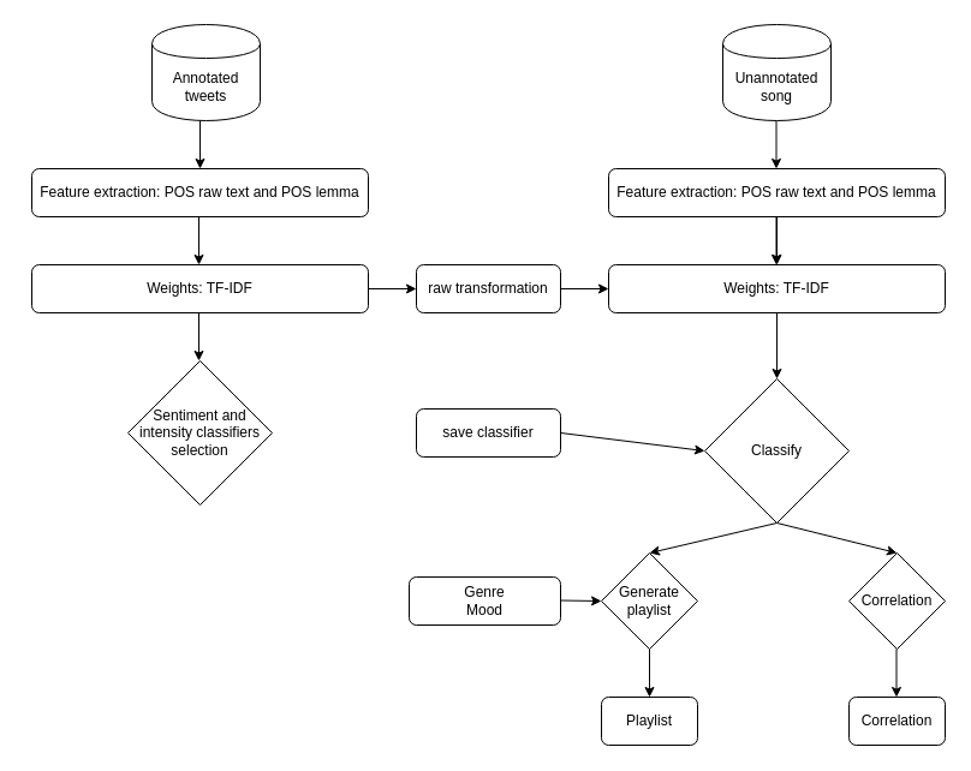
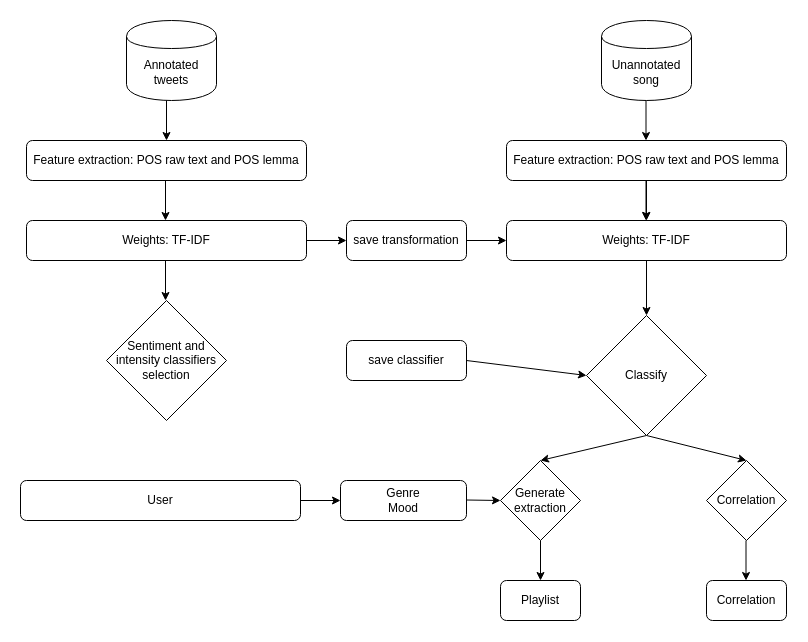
  <mxCell id="0" />
  <mxCell id="1" parent="0" />
  <mxCell id="2" value="Feature extraction: POS raw text and POS lemma" style="rounded=1;whiteSpace=wrap;html=1;fontSize=12;glass=0;strokeWidth=1;shadow=0;" parent="1" vertex="1"><mxGeometry x="26" y="140" width="280" height="40" as="geometry" /></mxCell>
  <mxCell id="3" value="Annotated tweets" style="shape=cylinder;whiteSpace=wrap;html=1;boundedLbl=1;backgroundOutline=1;" parent="1" vertex="1"><mxGeometry x="126" y="20" width="90" height="80" as="geometry" /></mxCell>
  <mxCell id="4" value="Weights: TF-IDF" style="rounded=1;whiteSpace=wrap;html=1;fontSize=12;glass=0;strokeWidth=1;shadow=0;" parent="1" vertex="1"><mxGeometry x="26" y="220" width="280" height="40" as="geometry" /></mxCell>
  <mxCell id="5" value="Sentiment and intensity classifiers selection" style="rhombus;whiteSpace=wrap;html=1;" parent="1" vertex="1"><mxGeometry x="106" y="300" width="120" height="120" as="geometry" /></mxCell>
- <mxCell id="6" value="raw transformation" style="rounded=1;whiteSpace=wrap;html=1;" parent="1" vertex="1"><mxGeometry x="346" y="220" width="120" height="40" as="geometry" /></mxCell>
+ <mxCell id="6" value="save transformation" style="rounded=1;whiteSpace=wrap;html=1;" parent="1" vertex="1"><mxGeometry x="346" y="220" width="120" height="40" as="geometry" /></mxCell>
  <mxCell id="7" value="" style="endArrow=classic;html=1;entryX=0;entryY=0.5;entryDx=0;entryDy=0;exitX=1;exitY=0.5;exitDx=0;exitDy=0;" parent="1" source="4" target="6" edge="1"><mxGeometry width="50" height="50" relative="1" as="geometry"><mxPoint x="397" y="250" as="sourcePoint" /><mxPoint x="447" y="200" as="targetPoint" /></mxGeometry></mxCell>
  <mxCell id="8" value="save classifier" style="rounded=1;whiteSpace=wrap;html=1;" parent="1" vertex="1"><mxGeometry x="346" y="340" width="120" height="40" as="geometry" /></mxCell>
  <mxCell id="9" value="Unannotated&lt;br&gt;song" style="shape=cylinder;whiteSpace=wrap;html=1;boundedLbl=1;backgroundOutline=1;" parent="1" vertex="1"><mxGeometry x="601" y="20" width="90" height="80" as="geometry" /></mxCell>
  <mxCell id="10" value="" style="edgeStyle=orthogonalEdgeStyle;rounded=0;orthogonalLoop=1;jettySize=auto;html=1;" parent="1" source="11" target="18" edge="1"><mxGeometry relative="1" as="geometry" /></mxCell>
  <mxCell id="11" value="Feature extraction: POS raw text and POS lemma" style="rounded=1;whiteSpace=wrap;html=1;fontSize=12;glass=0;strokeWidth=1;shadow=0;" parent="1" vertex="1"><mxGeometry x="506" y="140" width="280" height="40" as="geometry" /></mxCell>
  <mxCell id="12" value="" style="endArrow=classic;html=1;entryX=0;entryY=0.5;entryDx=0;entryDy=0;exitX=1;exitY=0.5;exitDx=0;exitDy=0;" parent="1" source="18" edge="1"><mxGeometry width="50" height="50" relative="1" as="geometry"><mxPoint x="596" y="240" as="sourcePoint" /><mxPoint x="626" y="239.5" as="targetPoint" /></mxGeometry></mxCell>
  <mxCell id="13" value="Genre&lt;br&gt;Mood" style="rounded=1;whiteSpace=wrap;html=1;" parent="1" vertex="1"><mxGeometry x="340" y="480" width="126" height="40" as="geometry" /></mxCell>
- <mxCell id="14" value="Generate playlist" style="rhombus;whiteSpace=wrap;html=1;" parent="1" vertex="1"><mxGeometry x="500" y="460" width="80" height="80" as="geometry" /></mxCell>
+ <mxCell id="14" value="Generate extraction" style="rhombus;whiteSpace=wrap;html=1;" parent="1" vertex="1"><mxGeometry x="500" y="460" width="80" height="80" as="geometry" /></mxCell>
  <mxCell id="15" value="" style="endArrow=classic;html=1;" parent="1" target="2" edge="1"><mxGeometry width="50" height="50" relative="1" as="geometry"><mxPoint x="166" y="100" as="sourcePoint" /><mxPoint x="216" y="50" as="targetPoint" /></mxGeometry></mxCell>
  <mxCell id="16" value="" style="endArrow=classic;html=1;" parent="1" edge="1"><mxGeometry width="50" height="50" relative="1" as="geometry"><mxPoint x="165" y="180" as="sourcePoint" /><mxPoint x="165" y="220" as="targetPoint" /></mxGeometry></mxCell>
  <mxCell id="17" value="" style="endArrow=classic;html=1;" parent="1" edge="1"><mxGeometry width="50" height="50" relative="1" as="geometry"><mxPoint x="165" y="260" as="sourcePoint" /><mxPoint x="165" y="300" as="targetPoint" /></mxGeometry></mxCell>
  <mxCell id="18" value="Weights: TF-IDF" style="rounded=1;whiteSpace=wrap;html=1;fontSize=12;glass=0;strokeWidth=1;shadow=0;" parent="1" vertex="1"><mxGeometry x="506" y="220" width="280" height="40" as="geometry" /></mxCell>
  <mxCell id="19" value="" style="endArrow=classic;html=1;entryX=0;entryY=0.5;entryDx=0;entryDy=0;exitX=1;exitY=0.5;exitDx=0;exitDy=0;" parent="1" source="6" target="18" edge="1"><mxGeometry width="50" height="50" relative="1" as="geometry"><mxPoint x="466" y="240" as="sourcePoint" /><mxPoint x="626" y="239.5" as="targetPoint" /></mxGeometry></mxCell>
  <mxCell id="20" value="" style="endArrow=classic;html=1;" parent="1" edge="1"><mxGeometry width="50" height="50" relative="1" as="geometry"><mxPoint x="645.5" y="100" as="sourcePoint" /><mxPoint x="645.5" y="140" as="targetPoint" /></mxGeometry></mxCell>
  <mxCell id="21" value="" style="endArrow=classic;html=1;" parent="1" edge="1"><mxGeometry width="50" height="50" relative="1" as="geometry"><mxPoint x="645.5" y="180" as="sourcePoint" /><mxPoint x="645.5" y="220" as="targetPoint" /></mxGeometry></mxCell>
  <mxCell id="22" value="" style="endArrow=classic;html=1;entryX=0;entryY=0.5;entryDx=0;entryDy=0;exitX=1;exitY=0.5;exitDx=0;exitDy=0;" parent="1" source="8" target="32" edge="1"><mxGeometry width="50" height="50" relative="1" as="geometry"><mxPoint x="466" y="339.5" as="sourcePoint" /><mxPoint x="606" y="372.5" as="targetPoint" /></mxGeometry></mxCell>
  <mxCell id="23" value="" style="endArrow=classic;html=1;entryX=0.5;entryY=0;entryDx=0;entryDy=0;exitX=0.5;exitY=1;exitDx=0;exitDy=0;" parent="1" source="18" target="32" edge="1"><mxGeometry width="50" height="50" relative="1" as="geometry"><mxPoint x="636" y="260" as="sourcePoint" /><mxPoint x="651.5" y="315" as="targetPoint" /></mxGeometry></mxCell>
  <mxCell id="24" value="" style="endArrow=classic;html=1;entryX=0;entryY=0.5;entryDx=0;entryDy=0;" parent="1" target="14" edge="1"><mxGeometry width="50" height="50" relative="1" as="geometry"><mxPoint x="466" y="499.5" as="sourcePoint" /><mxPoint x="600" y="500" as="targetPoint" /></mxGeometry></mxCell>
+ <mxCell id="25" style="edgeStyle=orthogonalEdgeStyle;rounded=0;orthogonalLoop=1;jettySize=auto;html=1;exitX=1;exitY=0.5;exitDx=0;exitDy=0;" parent="1" source="26" target="13" edge="1"><mxGeometry relative="1" as="geometry" /></mxCell>
+ <mxCell id="26" value="User" style="rounded=1;whiteSpace=wrap;html=1;" parent="1" vertex="1"><mxGeometry x="20" y="480" width="280" height="40" as="geometry" /></mxCell>
  <mxCell id="27" value="Correlation" style="rhombus;whiteSpace=wrap;html=1;" parent="1" vertex="1"><mxGeometry x="706" y="460" width="80" height="80" as="geometry" /></mxCell>
  <mxCell id="28" value="" style="endArrow=classic;html=1;entryX=0.5;entryY=0;entryDx=0;entryDy=0;exitX=0.5;exitY=1;exitDx=0;exitDy=0;" parent="1" source="32" target="27" edge="1"><mxGeometry width="50" height="50" relative="1" as="geometry"><mxPoint x="646" y="440" as="sourcePoint" /><mxPoint x="706" y="455" as="targetPoint" /></mxGeometry></mxCell>
  <mxCell id="29" value="Playlist" style="rounded=1;whiteSpace=wrap;html=1;" parent="1" vertex="1"><mxGeometry x="500" y="580" width="80" height="40" as="geometry" /></mxCell>
  <mxCell id="30" value="" style="endArrow=classic;html=1;entryX=0.5;entryY=0;entryDx=0;entryDy=0;exitX=0.5;exitY=1;exitDx=0;exitDy=0;" parent="1" source="14" target="29" edge="1"><mxGeometry width="50" height="50" relative="1" as="geometry"><mxPoint x="600" y="549" as="sourcePoint" /><mxPoint x="674" y="549.5" as="targetPoint" /></mxGeometry></mxCell>
  <mxCell id="31" value="" style="endArrow=classic;html=1;entryX=0.5;entryY=0;entryDx=0;entryDy=0;exitX=0.5;exitY=1;exitDx=0;exitDy=0;" parent="1" source="32" target="14" edge="1"><mxGeometry width="50" height="50" relative="1" as="geometry"><mxPoint x="646" y="440" as="sourcePoint" /><mxPoint x="756" y="450" as="targetPoint" /></mxGeometry></mxCell>
  <mxCell id="32" value="Classify" style="rhombus;whiteSpace=wrap;html=1;" parent="1" vertex="1"><mxGeometry x="586" y="315" width="120" height="120" as="geometry" /></mxCell>
  <mxCell id="33" value="Correlation" style="rounded=1;whiteSpace=wrap;html=1;" vertex="1" parent="1"><mxGeometry x="706" y="580" width="80" height="40" as="geometry" /></mxCell>
  <mxCell id="34" value="" style="endArrow=classic;html=1;entryX=0.5;entryY=0;entryDx=0;entryDy=0;exitX=0.5;exitY=1;exitDx=0;exitDy=0;" edge="1" parent="1"><mxGeometry width="50" height="50" relative="1" as="geometry"><mxPoint x="745.5" y="540" as="sourcePoint" /><mxPoint x="745.5" y="580" as="targetPoint" /></mxGeometry></mxCell>
